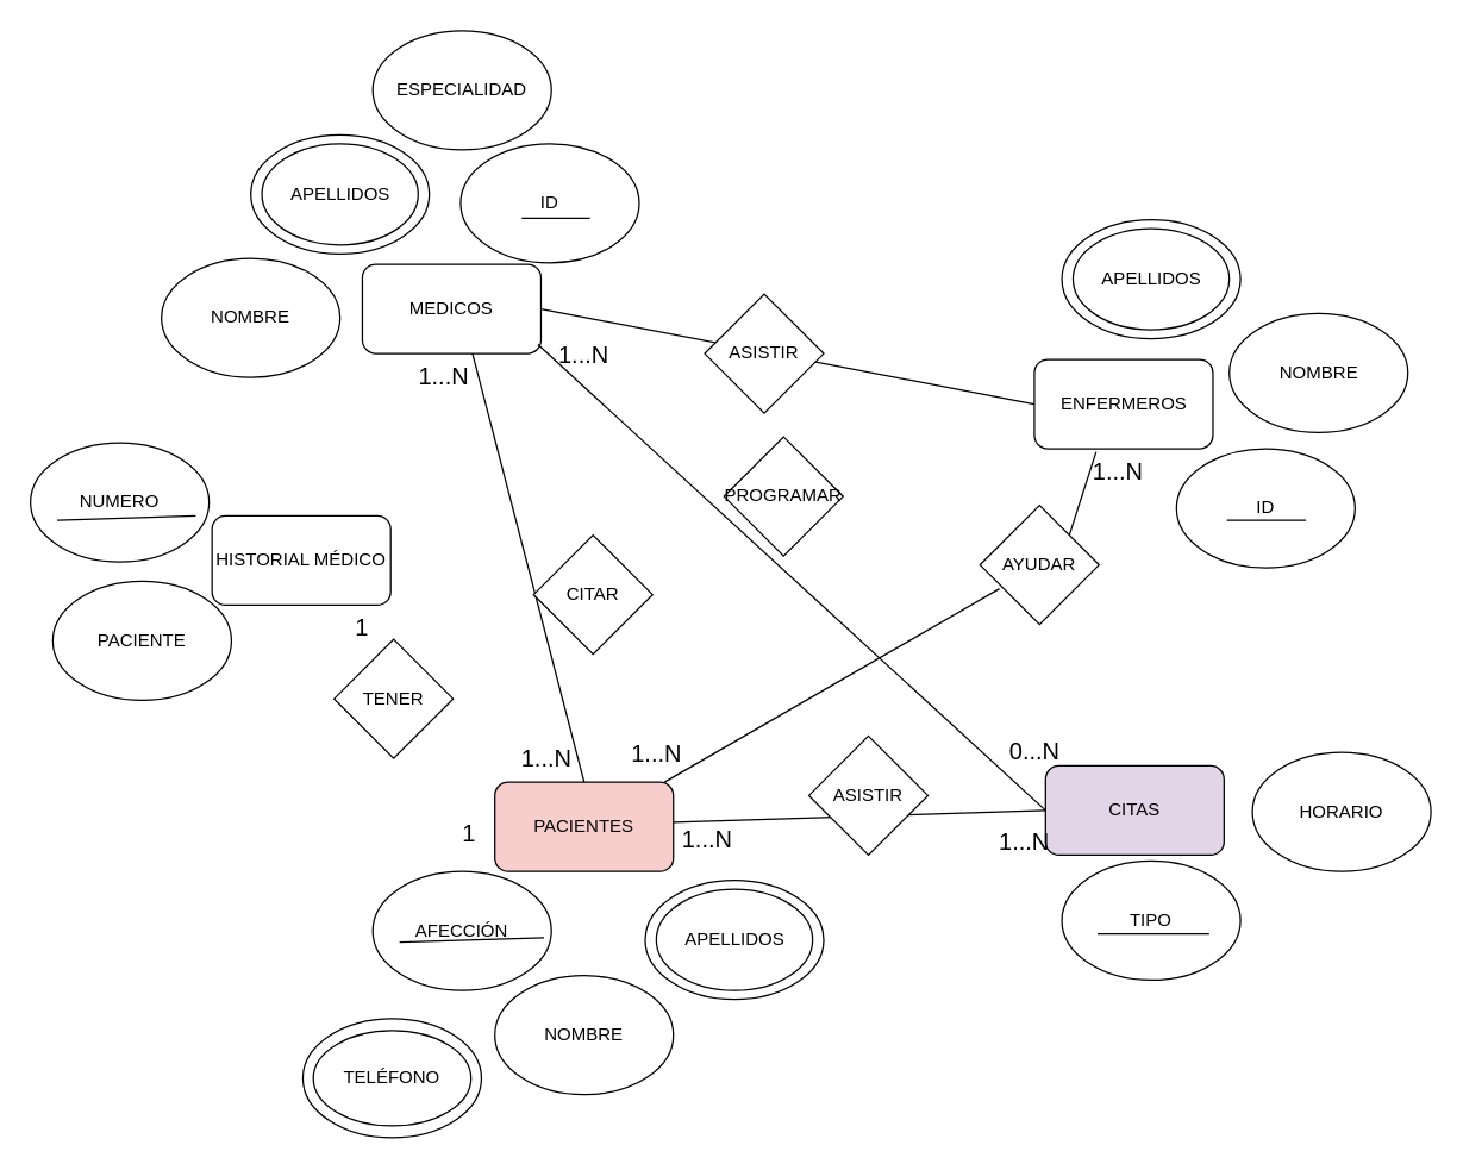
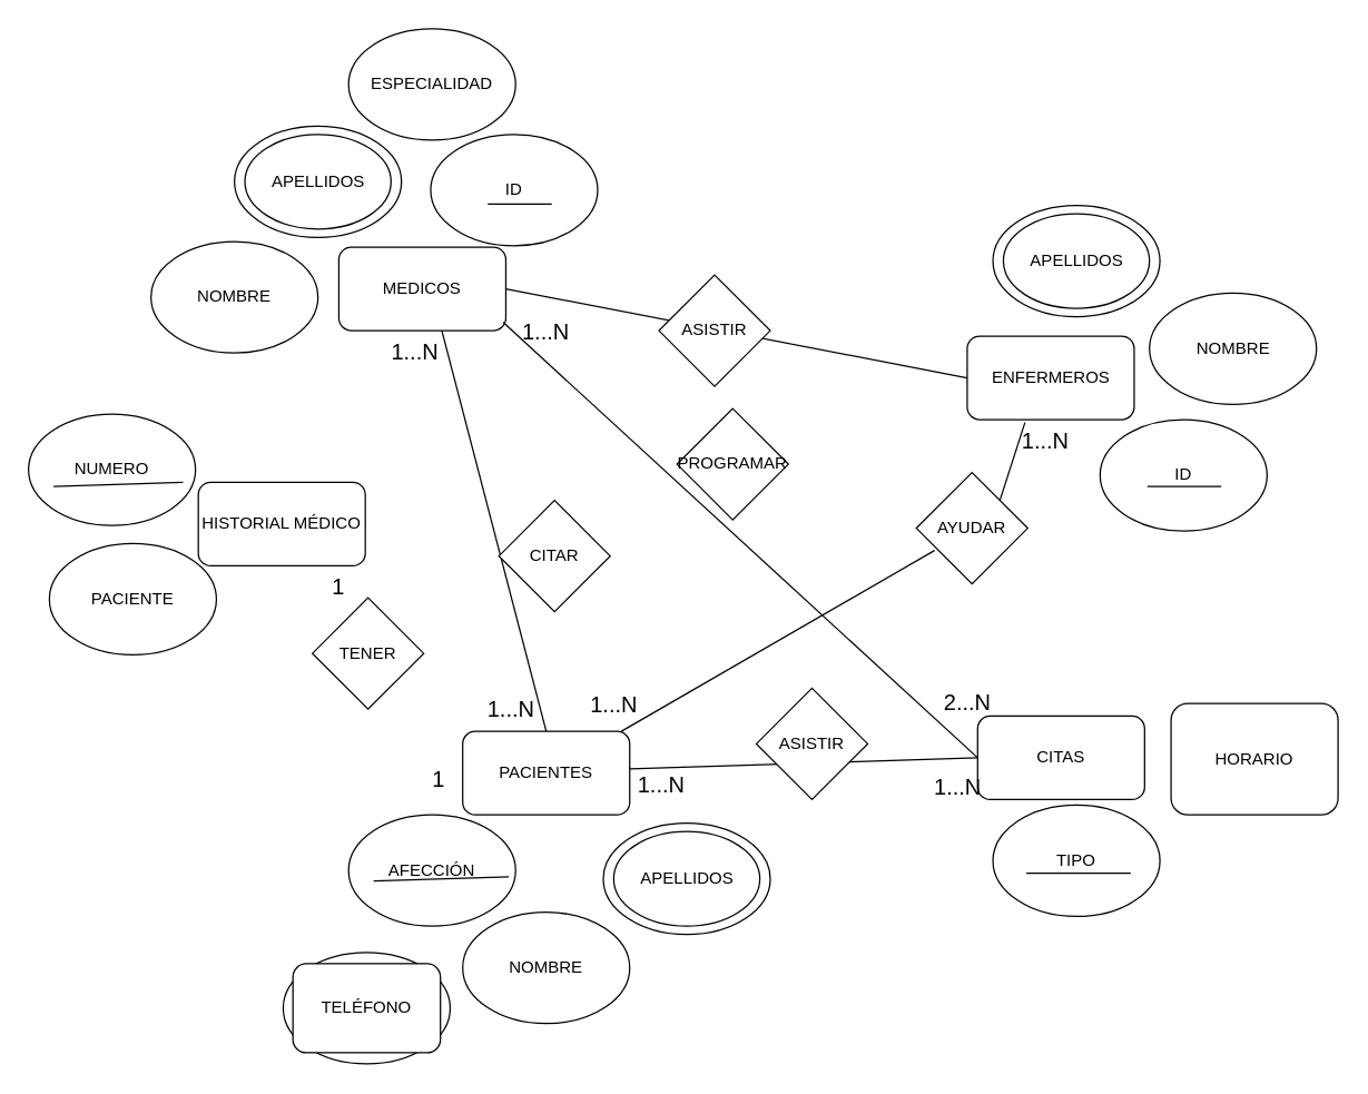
  <mxCell id="0" />
  <mxCell id="1" parent="0" />
  <mxCell id="2" value="MEDICOS" style="rounded=1;whiteSpace=wrap;html=1;" vertex="1" parent="1"><mxGeometry x="243" y="177" width="120" height="60" as="geometry" /></mxCell>
- <mxCell id="3" value="PACIENTES" style="rounded=1;whiteSpace=wrap;html=1;fillColor=#f8cecc;" vertex="1" parent="1"><mxGeometry x="332" y="525" width="120" height="60" as="geometry" /></mxCell>
+ <mxCell id="3" value="PACIENTES" style="rounded=1;whiteSpace=wrap;html=1;" vertex="1" parent="1"><mxGeometry x="332" y="525" width="120" height="60" as="geometry" /></mxCell>
  <mxCell id="4" value="HISTORIAL MÉDICO" style="rounded=1;whiteSpace=wrap;html=1;" vertex="1" parent="1"><mxGeometry x="142" y="346" width="120" height="60" as="geometry" /></mxCell>
- <mxCell id="5" value="CITAS" style="rounded=1;whiteSpace=wrap;html=1;fillColor=#e1d5e7;" vertex="1" parent="1"><mxGeometry x="702" y="514" width="120" height="60" as="geometry" /></mxCell>
+ <mxCell id="5" value="CITAS" style="rounded=1;whiteSpace=wrap;html=1;" vertex="1" parent="1"><mxGeometry x="702" y="514" width="120" height="60" as="geometry" /></mxCell>
  <mxCell id="6" value="ENFERMEROS" style="rounded=1;whiteSpace=wrap;html=1;" vertex="1" parent="1"><mxGeometry x="694.5" y="241" width="120" height="60" as="geometry" /></mxCell>
  <mxCell id="7" value="NUMERO" style="ellipse;whiteSpace=wrap;html=1;" vertex="1" parent="1"><mxGeometry x="20" y="297" width="120" height="80" as="geometry" /></mxCell>
  <mxCell id="8" value="PACIENTE" style="ellipse;whiteSpace=wrap;html=1;" vertex="1" parent="1"><mxGeometry x="35" y="390" width="120" height="80" as="geometry" /></mxCell>
  <mxCell id="9" value="NOMBRE" style="ellipse;whiteSpace=wrap;html=1;" vertex="1" parent="1"><mxGeometry x="108" y="173" width="120" height="80" as="geometry" /></mxCell>
  <mxCell id="10" value="" style="ellipse;whiteSpace=wrap;html=1;" vertex="1" parent="1"><mxGeometry x="168" y="90" width="120" height="80" as="geometry" /></mxCell>
  <mxCell id="11" value="APELLIDOS" style="ellipse;whiteSpace=wrap;html=1;" vertex="1" parent="1"><mxGeometry x="175.5" y="96" width="105" height="68" as="geometry" /></mxCell>
  <mxCell id="12" value="ID" style="ellipse;whiteSpace=wrap;html=1;" vertex="1" parent="1"><mxGeometry x="309" y="96" width="120" height="80" as="geometry" /></mxCell>
  <mxCell id="13" value="NOMBRE" style="ellipse;whiteSpace=wrap;html=1;" vertex="1" parent="1"><mxGeometry x="332" y="655" width="120" height="80" as="geometry" /></mxCell>
  <mxCell id="14" value="" style="ellipse;whiteSpace=wrap;html=1;" vertex="1" parent="1"><mxGeometry x="433" y="591" width="120" height="80" as="geometry" /></mxCell>
  <mxCell id="15" value="APELLIDOS" style="ellipse;whiteSpace=wrap;html=1;" vertex="1" parent="1"><mxGeometry x="440.5" y="597" width="105" height="68" as="geometry" /></mxCell>
  <mxCell id="16" value="NOMBRE" style="ellipse;whiteSpace=wrap;html=1;" vertex="1" parent="1"><mxGeometry x="825.5" y="210" width="120" height="80" as="geometry" /></mxCell>
  <mxCell id="17" value="" style="ellipse;whiteSpace=wrap;html=1;" vertex="1" parent="1"><mxGeometry x="713" y="147" width="120" height="80" as="geometry" /></mxCell>
  <mxCell id="18" value="APELLIDOS" style="ellipse;whiteSpace=wrap;html=1;" vertex="1" parent="1"><mxGeometry x="720.5" y="153" width="105" height="68" as="geometry" /></mxCell>
- <mxCell id="19" value="HORARIO" style="ellipse;whiteSpace=wrap;html=1;" vertex="1" parent="1"><mxGeometry x="841" y="505" width="120" height="80" as="geometry" /></mxCell>
+ <mxCell id="19" value="HORARIO" style="whiteSpace=wrap;html=1;rounded=1;" vertex="1" parent="1"><mxGeometry x="841" y="505" width="120" height="80" as="geometry" /></mxCell>
  <mxCell id="20" value="TIPO" style="ellipse;whiteSpace=wrap;html=1;" vertex="1" parent="1"><mxGeometry x="713" y="578" width="120" height="80" as="geometry" /></mxCell>
  <mxCell id="21" value="" style="endArrow=none;html=1;rounded=0;fontSize=12;startSize=8;endSize=8;curved=1;exitX=0.5;exitY=0;exitDx=0;exitDy=0;" edge="1" parent="1" source="3"><mxGeometry width="50" height="50" relative="1" as="geometry"><mxPoint x="267" y="287" as="sourcePoint" /><mxPoint x="317" y="237" as="targetPoint" /></mxGeometry></mxCell>
  <mxCell id="22" value="CITAR" style="rhombus;whiteSpace=wrap;html=1;" vertex="1" parent="1"><mxGeometry x="358" y="359" width="80" height="80" as="geometry" /></mxCell>
  <mxCell id="23" value="" style="endArrow=none;html=1;rounded=0;fontSize=12;startSize=8;endSize=8;curved=1;exitX=0;exitY=0.5;exitDx=0;exitDy=0;" edge="1" parent="1" source="6"><mxGeometry width="50" height="50" relative="1" as="geometry"><mxPoint x="313" y="257" as="sourcePoint" /><mxPoint x="363" y="207" as="targetPoint" /></mxGeometry></mxCell>
  <mxCell id="24" value="ASISTIR" style="rhombus;whiteSpace=wrap;html=1;" vertex="1" parent="1"><mxGeometry x="473" y="197" width="80" height="80" as="geometry" /></mxCell>
  <mxCell id="25" value="" style="endArrow=none;html=1;rounded=0;fontSize=12;startSize=8;endSize=8;curved=1;entryX=0;entryY=0.5;entryDx=0;entryDy=0;" edge="1" parent="1" target="5"><mxGeometry width="50" height="50" relative="1" as="geometry"><mxPoint x="452" y="552" as="sourcePoint" /><mxPoint x="502" y="502" as="targetPoint" /></mxGeometry></mxCell>
  <mxCell id="26" value="ASISTIR" style="rhombus;whiteSpace=wrap;html=1;" vertex="1" parent="1"><mxGeometry x="543" y="494" width="80" height="80" as="geometry" /></mxCell>
  <mxCell id="27" value="" style="endArrow=none;html=1;rounded=0;fontSize=12;startSize=8;endSize=8;curved=1;exitX=1;exitY=0;exitDx=0;exitDy=0;" edge="1" parent="1" source="29"><mxGeometry width="50" height="50" relative="1" as="geometry"><mxPoint x="446" y="525" as="sourcePoint" /><mxPoint x="736" y="303" as="targetPoint" /></mxGeometry></mxCell>
  <mxCell id="28" value="" style="endArrow=none;html=1;rounded=0;fontSize=12;startSize=8;endSize=8;curved=1;entryX=0.163;entryY=0.7;entryDx=0;entryDy=0;entryPerimeter=0;" edge="1" parent="1" target="29"><mxGeometry width="50" height="50" relative="1" as="geometry"><mxPoint x="446" y="525" as="sourcePoint" /><mxPoint x="725" y="301" as="targetPoint" /></mxGeometry></mxCell>
  <mxCell id="29" value="AYUDAR" style="rhombus;whiteSpace=wrap;html=1;" vertex="1" parent="1"><mxGeometry x="658" y="339" width="80" height="80" as="geometry" /></mxCell>
  <mxCell id="30" value="" style="endArrow=none;html=1;rounded=0;fontSize=12;startSize=8;endSize=8;curved=1;exitX=0;exitY=0.5;exitDx=0;exitDy=0;" edge="1" parent="1" source="5"><mxGeometry width="50" height="50" relative="1" as="geometry"><mxPoint x="311" y="281" as="sourcePoint" /><mxPoint x="361" y="231" as="targetPoint" /></mxGeometry></mxCell>
  <mxCell id="31" value="PROGRAMAR" style="rhombus;whiteSpace=wrap;html=1;" vertex="1" parent="1"><mxGeometry x="486" y="293" width="80" height="80" as="geometry" /></mxCell>
  <mxCell id="32" value="" style="endArrow=none;html=1;rounded=0;fontSize=12;startSize=8;endSize=8;curved=1;entryX=0.792;entryY=0.613;entryDx=0;entryDy=0;entryPerimeter=0;exitX=0.017;exitY=0.65;exitDx=0;exitDy=0;exitPerimeter=0;" edge="1" parent="1"><mxGeometry width="50" height="50" relative="1" as="geometry"><mxPoint x="38" y="348.96" as="sourcePoint" /><mxPoint x="131" y="346" as="targetPoint" /></mxGeometry></mxCell>
  <mxCell id="33" value="" style="endArrow=none;html=1;rounded=0;fontSize=12;startSize=8;endSize=8;curved=1;exitX=0.342;exitY=0.625;exitDx=0;exitDy=0;exitPerimeter=0;" edge="1" parent="1" source="12"><mxGeometry width="50" height="50" relative="1" as="geometry"><mxPoint x="346" y="196" as="sourcePoint" /><mxPoint x="396" y="146" as="targetPoint" /></mxGeometry></mxCell>
  <mxCell id="34" value="AFECCIÓN" style="ellipse;whiteSpace=wrap;html=1;" vertex="1" parent="1"><mxGeometry x="250" y="585" width="120" height="80" as="geometry" /></mxCell>
  <mxCell id="35" value="" style="endArrow=none;html=1;rounded=0;fontSize=12;startSize=8;endSize=8;curved=1;exitX=0.1;exitY=0.2;exitDx=0;exitDy=0;exitPerimeter=0;entryX=0.825;entryY=0.613;entryDx=0;entryDy=0;entryPerimeter=0;" edge="1" parent="1" target="20"><mxGeometry width="50" height="50" relative="1" as="geometry"><mxPoint x="737" y="627" as="sourcePoint" /><mxPoint x="809" y="655" as="targetPoint" /></mxGeometry></mxCell>
  <mxCell id="36" value="ID" style="ellipse;whiteSpace=wrap;html=1;" vertex="1" parent="1"><mxGeometry x="790" y="301" width="120" height="80" as="geometry" /></mxCell>
  <mxCell id="37" value="" style="endArrow=none;html=1;rounded=0;fontSize=12;startSize=8;endSize=8;curved=1;exitX=0.283;exitY=0.6;exitDx=0;exitDy=0;exitPerimeter=0;" edge="1" parent="1" source="36"><mxGeometry width="50" height="50" relative="1" as="geometry"><mxPoint x="827" y="399" as="sourcePoint" /><mxPoint x="877" y="349" as="targetPoint" /></mxGeometry></mxCell>
  <mxCell id="38" value="1...N" style="text;strokeColor=none;fillColor=none;html=1;align=center;verticalAlign=middle;whiteSpace=wrap;rounded=0;fontSize=16;" vertex="1" parent="1"><mxGeometry x="411" y="491" width="60" height="30" as="geometry" /></mxCell>
  <mxCell id="39" value="1...N" style="text;strokeColor=none;fillColor=none;html=1;align=center;verticalAlign=middle;whiteSpace=wrap;rounded=0;fontSize=16;" vertex="1" parent="1"><mxGeometry x="720.5" y="301" width="60" height="30" as="geometry" /></mxCell>
- <mxCell id="40" value="0...N" style="text;strokeColor=none;fillColor=none;html=1;align=center;verticalAlign=middle;whiteSpace=wrap;rounded=0;fontSize=16;" vertex="1" parent="1"><mxGeometry x="665" y="489" width="60" height="30" as="geometry" /></mxCell>
+ <mxCell id="40" value="2...N" style="text;strokeColor=none;fillColor=none;html=1;align=center;verticalAlign=middle;whiteSpace=wrap;rounded=0;fontSize=16;" vertex="1" parent="1"><mxGeometry x="665" y="489" width="60" height="30" as="geometry" /></mxCell>
  <mxCell id="41" value="1...N" style="text;strokeColor=none;fillColor=none;html=1;align=center;verticalAlign=middle;whiteSpace=wrap;rounded=0;fontSize=16;" vertex="1" parent="1"><mxGeometry x="268" y="237" width="60" height="30" as="geometry" /></mxCell>
  <mxCell id="42" value="1...N" style="text;strokeColor=none;fillColor=none;html=1;align=center;verticalAlign=middle;whiteSpace=wrap;rounded=0;fontSize=16;" vertex="1" parent="1"><mxGeometry x="337" y="494" width="60" height="30" as="geometry" /></mxCell>
  <mxCell id="43" value="TENER" style="rhombus;whiteSpace=wrap;html=1;" vertex="1" parent="1"><mxGeometry x="224" y="429" width="80" height="80" as="geometry" /></mxCell>
  <mxCell id="44" value="1" style="text;strokeColor=none;fillColor=none;html=1;align=center;verticalAlign=middle;whiteSpace=wrap;rounded=0;fontSize=16;" vertex="1" parent="1"><mxGeometry x="213" y="406" width="60" height="30" as="geometry" /></mxCell>
  <mxCell id="45" value="1" style="text;strokeColor=none;fillColor=none;html=1;align=center;verticalAlign=middle;whiteSpace=wrap;rounded=0;fontSize=16;" vertex="1" parent="1"><mxGeometry x="285" y="544" width="60" height="30" as="geometry" /></mxCell>
  <mxCell id="46" value="1...N" style="text;strokeColor=none;fillColor=none;html=1;align=center;verticalAlign=middle;whiteSpace=wrap;rounded=0;fontSize=16;" vertex="1" parent="1"><mxGeometry x="362" y="223" width="60" height="30" as="geometry" /></mxCell>
  <mxCell id="47" value="1...N" style="text;strokeColor=none;fillColor=none;html=1;align=center;verticalAlign=middle;whiteSpace=wrap;rounded=0;fontSize=16;" vertex="1" parent="1"><mxGeometry x="445" y="548" width="60" height="30" as="geometry" /></mxCell>
  <mxCell id="48" value="1...N" style="text;strokeColor=none;fillColor=none;html=1;align=center;verticalAlign=middle;whiteSpace=wrap;rounded=0;fontSize=16;" vertex="1" parent="1"><mxGeometry x="658" y="550" width="60" height="30" as="geometry" /></mxCell>
  <mxCell id="49" value="" style="ellipse;whiteSpace=wrap;html=1;" vertex="1" parent="1"><mxGeometry x="203" y="684" width="120" height="80" as="geometry" /></mxCell>
- <mxCell id="50" value="TELÉFONO" style="ellipse;whiteSpace=wrap;html=1;" vertex="1" parent="1"><mxGeometry x="210" y="692" width="106" height="64" as="geometry" /></mxCell>
+ <mxCell id="50" value="TELÉFONO" style="whiteSpace=wrap;html=1;rounded=1;" vertex="1" parent="1"><mxGeometry x="210" y="692" width="106" height="64" as="geometry" /></mxCell>
  <mxCell id="51" value="ESPECIALIDAD" style="ellipse;whiteSpace=wrap;html=1;" vertex="1" parent="1"><mxGeometry x="250" y="20" width="120" height="80" as="geometry" /></mxCell>
  <mxCell id="52" value="" style="endArrow=none;html=1;rounded=0;fontSize=12;startSize=8;endSize=8;curved=1;exitX=0.008;exitY=0.613;exitDx=0;exitDy=0;exitPerimeter=0;" edge="1" parent="1"><mxGeometry width="50" height="50" relative="1" as="geometry"><mxPoint x="268" y="632.52" as="sourcePoint" /><mxPoint x="365.04" y="629.48" as="targetPoint" /></mxGeometry></mxCell>
